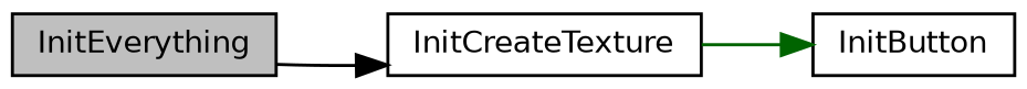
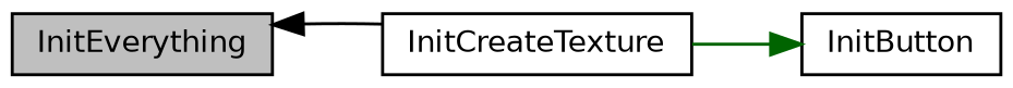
  digraph {
    rankdir=LR
    node [color=black fillcolor=white fontname=Helvetica fontsize=10 shape=record style=filled]
    edge [fontname=Helvetica fontsize=10 labelfontname=Helvetica labelfontsize=10 style=solid]
    n1 [fillcolor=grey75 fontcolor=black height=0.2 label=InitEverything width=0.4]
    n2 [height=0.2 label=InitCreateTexture width=0.4]
    n3 [height=0.2 label=InitButton width=0.4]
-   n1 -> n2 [color=black]
+   n2 -> n1 [color=black]
    n2 -> n3 [color=darkgreen]
  }
